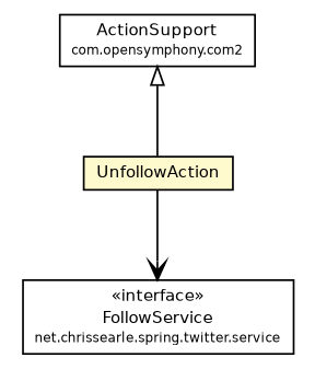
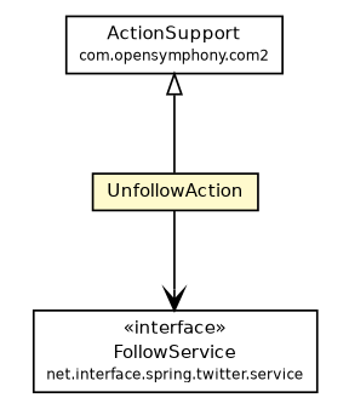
  digraph {
    node [fontcolor=black fontname=Helvetica fontsize=9.0 shape=plaintext]
    edge [fontname=Helvetica headport=p labelfontname=Helvetica labelfontsize=10 tailport=p]
    n1 [label=<<table border="0" cellborder="1" cellspacing="0" cellpadding="2" port="p" bgcolor="lemonChiffon" href="./UnfollowAction.html"> 		<tr><td><table border="0" cellspacing="0" cellpadding="1"> 			<tr><td> UnfollowAction </td></tr> 		</table></td></tr> 		</table>>]
-   n2 [label=<<table border="0" cellborder="1" cellspacing="0" cellpadding="2" port="p"> 		<tr><td><table border="0" cellspacing="0" cellpadding="1"> 			<tr><td> &laquo;interface&raquo; </td></tr> 			<tr><td> FollowService </td></tr> 			<tr><td><font point-size="7.0"> net.chrissearle.spring.twitter.service </font></td></tr> 		</table></td></tr> 		</table>>]
+   n2 [label=<<table border="0" cellborder="1" cellspacing="0" cellpadding="2" port="p"> 		<tr><td><table border="0" cellspacing="0" cellpadding="1"> 			<tr><td> &laquo;interface&raquo; </td></tr> 			<tr><td> FollowService </td></tr> 			<tr><td><font point-size="7.0"> net.interface.spring.twitter.service </font></td></tr> 		</table></td></tr> 		</table>>]
    n3 [label=<<table border="0" cellborder="1" cellspacing="0" cellpadding="2" port="p"> 		<tr><td><table border="0" cellspacing="0" cellpadding="1"> 			<tr><td> ActionSupport </td></tr> 			<tr><td><font point-size="7.0"> com.opensymphony.com2 </font></td></tr> 		</table></td></tr> 		</table>>]
    n1 -> n2 [arrowhead=open color=black fontcolor=black fontsize=10.0]
    n3 -> n1 [arrowtail=empty dir=back fontsize=10]
  }
